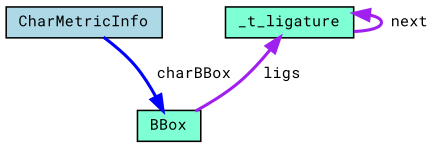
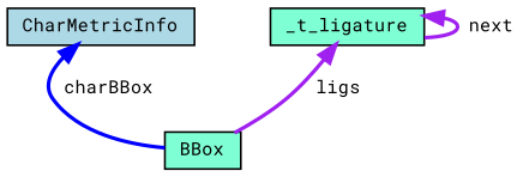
  digraph {
    fontname="Roboto Mono"
    node [color=black fillcolor=aquamarine fontname="Roboto Mono" fontsize=10 shape=record style=filled]
    edge [color=purple dir=back fontname="Roboto Mono" fontsize=10 labelfontname=Helvetica labelfontsize=10 style=bold]
    n1 [fillcolor=lightblue fontcolor=black height=0.2 label=CharMetricInfo width=0.4]
    n2 [height=0.2 label=_t_ligature width=0.4]
    n3 [height=0.2 label=BBox width=0.4]
    n2 -> n2 [label=" next"]
    n2 -> n3 [label=" ligs"]
-   n3 -> n1 [color=blue label=" charBBox"]
+   n1 -> n3 [color=blue label=" charBBox"]
  }
